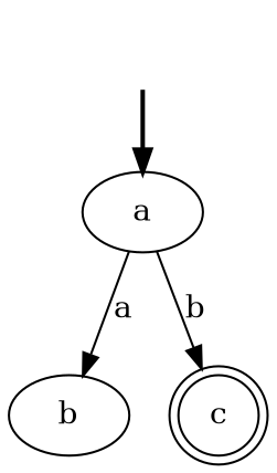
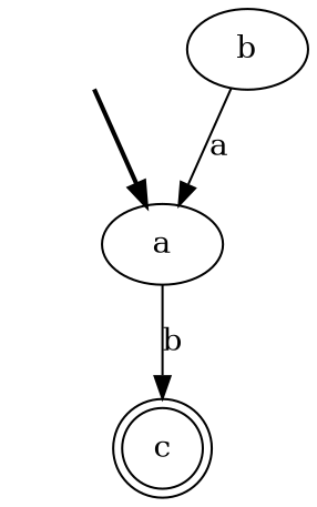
  digraph {
    fake [style=invisible]
    a [root=true]
    b
    c [shape=doublecircle]
    fake -> a [style=bold]
-   a -> b [label=a]
+   b -> a [label=a]
    a -> c [label=b]
  }
